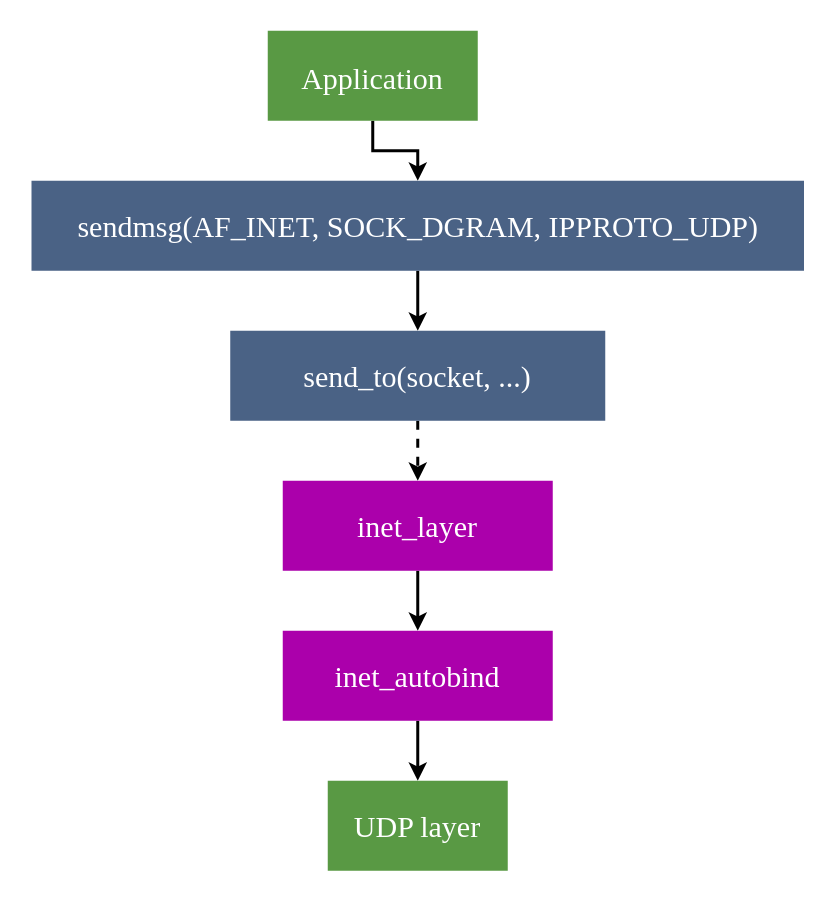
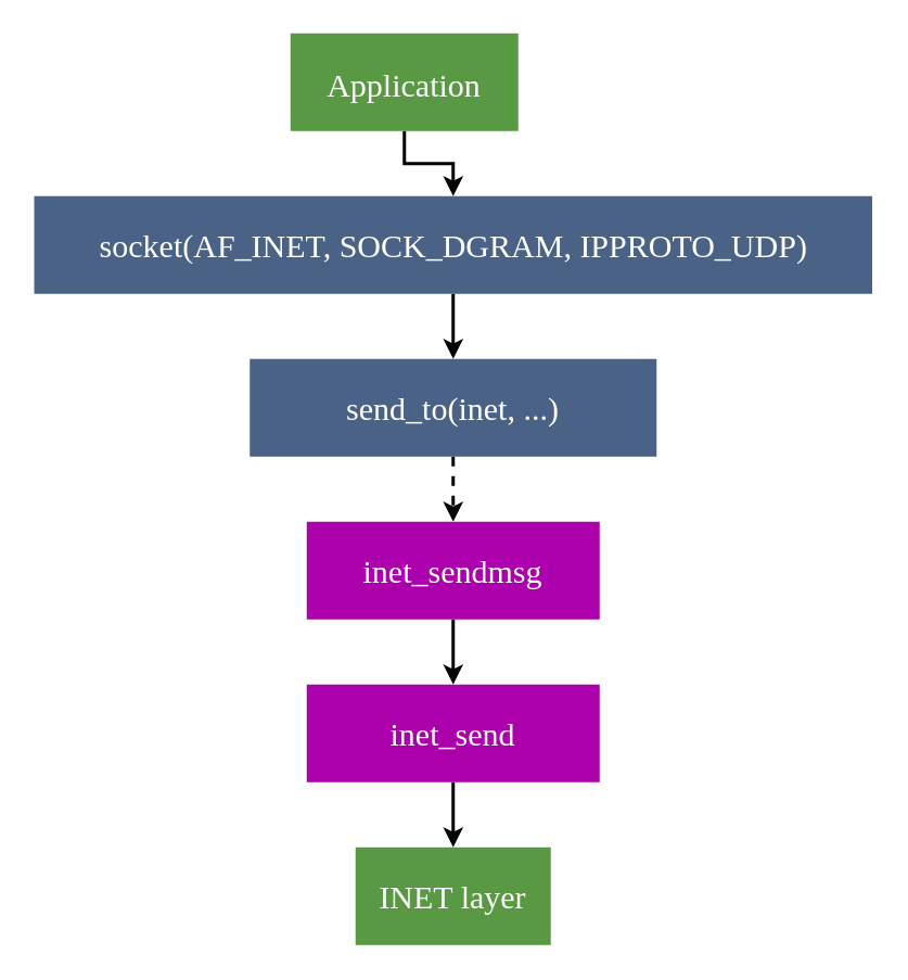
  <mxCell id="0" />
  <mxCell id="1" parent="0" />
  <mxCell id="2" value="" style="edgeStyle=orthogonalEdgeStyle;rounded=0;orthogonalLoop=1;jettySize=auto;html=1;fontFamily=Comic Sans MS;fontSize=25;fontColor=#FFFFFF;strokeWidth=2;" edge="1" parent="1" source="3" target="5"><mxGeometry relative="1" as="geometry" /></mxCell>
  <mxCell id="3" value="&lt;font style=&quot;font-size: 20px&quot;&gt;Application&lt;/font&gt;" style="whiteSpace=wrap;html=1;fontSize=25;fontFamily=Comic Sans MS;fillColor=#599944;fontColor=#FFFFFF;strokeColor=none;strokeWidth=2;" vertex="1" parent="1"><mxGeometry x="178" y="20" width="140" height="60" as="geometry" /></mxCell>
  <mxCell id="4" value="" style="edgeStyle=orthogonalEdgeStyle;rounded=0;orthogonalLoop=1;jettySize=auto;html=1;fontFamily=Comic Sans MS;fontSize=20;fontColor=#FFFFFF;strokeWidth=2;" edge="1" parent="1" source="5" target="7"><mxGeometry relative="1" as="geometry" /></mxCell>
- <mxCell id="5" value="sendmsg(AF_INET, SOCK_DGRAM, IPPROTO_UDP)" style="whiteSpace=wrap;html=1;fontSize=20;fontFamily=Comic Sans MS;fontColor=#FFFFFF;fillColor=#4A6285;strokeColor=none;" vertex="1" parent="1"><mxGeometry x="20.5" y="120" width="515" height="60" as="geometry" /></mxCell>
+ <mxCell id="5" value="socket(AF_INET, SOCK_DGRAM, IPPROTO_UDP)" style="whiteSpace=wrap;html=1;fontSize=20;fontFamily=Comic Sans MS;fontColor=#FFFFFF;fillColor=#4A6285;strokeColor=none;" vertex="1" parent="1"><mxGeometry x="20.5" y="120" width="515" height="60" as="geometry" /></mxCell>
  <mxCell id="6" value="" style="edgeStyle=orthogonalEdgeStyle;rounded=0;orthogonalLoop=1;jettySize=auto;html=1;fontFamily=Comic Sans MS;fontSize=20;fontColor=#FFFFFF;strokeWidth=2;dashed=1;" edge="1" parent="1" source="7" target="9"><mxGeometry relative="1" as="geometry" /></mxCell>
- <mxCell id="7" value="send_to(socket, ...)" style="whiteSpace=wrap;html=1;fontFamily=Comic Sans MS;fontSize=20;fontColor=#FFFFFF;fillColor=#4A6285;strokeColor=none;strokeWidth=2;" vertex="1" parent="1"><mxGeometry x="153" y="220" width="250" height="60" as="geometry" /></mxCell>
+ <mxCell id="7" value="send_to(inet, ...)" style="whiteSpace=wrap;html=1;fontFamily=Comic Sans MS;fontSize=20;fontColor=#FFFFFF;fillColor=#4A6285;strokeColor=none;strokeWidth=2;" vertex="1" parent="1"><mxGeometry x="153" y="220" width="250" height="60" as="geometry" /></mxCell>
  <mxCell id="8" value="" style="edgeStyle=orthogonalEdgeStyle;rounded=0;orthogonalLoop=1;jettySize=auto;html=1;fontFamily=Comic Sans MS;fontSize=20;fontColor=#FFFFFF;strokeWidth=2;" edge="1" parent="1" source="9" target="11"><mxGeometry relative="1" as="geometry" /></mxCell>
- <mxCell id="9" value="inet_layer" style="whiteSpace=wrap;html=1;fontFamily=Comic Sans MS;fontSize=20;fontColor=#FFFFFF;fillColor=#AB00AB;strokeColor=none;strokeWidth=2;" vertex="1" parent="1"><mxGeometry x="188" y="320" width="180" height="60" as="geometry" /></mxCell>
+ <mxCell id="9" value="inet_sendmsg" style="whiteSpace=wrap;html=1;fontFamily=Comic Sans MS;fontSize=20;fontColor=#FFFFFF;fillColor=#AB00AB;strokeColor=none;strokeWidth=2;" vertex="1" parent="1"><mxGeometry x="188" y="320" width="180" height="60" as="geometry" /></mxCell>
  <mxCell id="10" value="" style="edgeStyle=orthogonalEdgeStyle;rounded=0;orthogonalLoop=1;jettySize=auto;html=1;fontFamily=Comic Sans MS;fontSize=20;fontColor=#FFFFFF;strokeWidth=2;" edge="1" parent="1" source="11" target="12"><mxGeometry relative="1" as="geometry" /></mxCell>
- <mxCell id="11" value="inet_autobind" style="whiteSpace=wrap;html=1;fontFamily=Comic Sans MS;fontSize=20;fontColor=#FFFFFF;fillColor=#AB00AB;strokeColor=none;strokeWidth=2;" vertex="1" parent="1"><mxGeometry x="188" y="420" width="180" height="60" as="geometry" /></mxCell>
- <mxCell id="12" value="UDP layer" style="whiteSpace=wrap;html=1;fontFamily=Comic Sans MS;fontSize=20;fontColor=#FFFFFF;fillColor=#599944;strokeColor=none;strokeWidth=2;" vertex="1" parent="1"><mxGeometry x="218" y="520" width="120" height="60" as="geometry" /></mxCell>
+ <mxCell id="11" value="inet_send" style="whiteSpace=wrap;html=1;fontFamily=Comic Sans MS;fontSize=20;fontColor=#FFFFFF;fillColor=#AB00AB;strokeColor=none;strokeWidth=2;" vertex="1" parent="1"><mxGeometry x="188" y="420" width="180" height="60" as="geometry" /></mxCell>
+ <mxCell id="12" value="INET layer" style="whiteSpace=wrap;html=1;fontFamily=Comic Sans MS;fontSize=20;fontColor=#FFFFFF;fillColor=#599944;strokeColor=none;strokeWidth=2;" vertex="1" parent="1"><mxGeometry x="218" y="520" width="120" height="60" as="geometry" /></mxCell>
